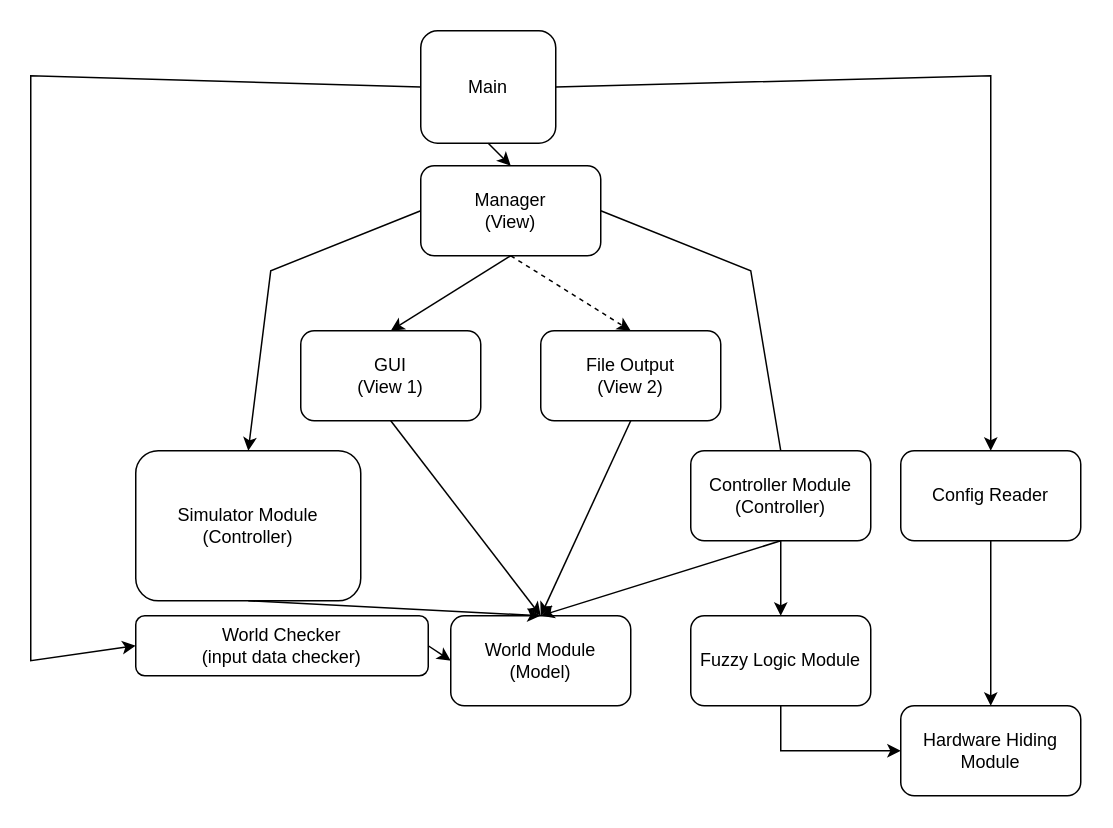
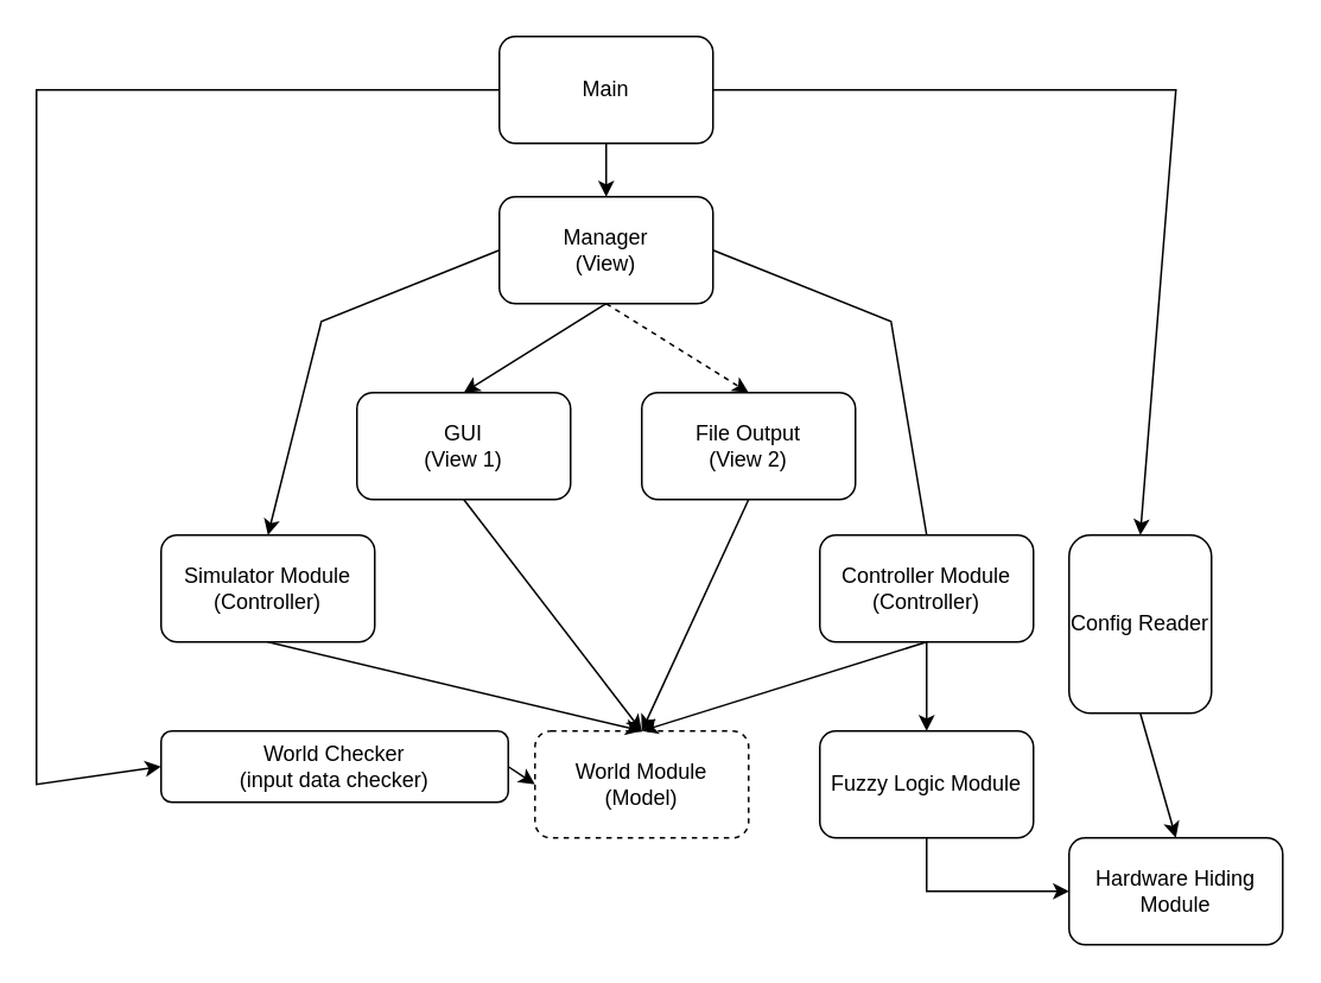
  <mxCell id="0" />
  <mxCell id="1" parent="0" />
- <mxCell id="2" value="Simulator Module&lt;div&gt;(Controller)&lt;/div&gt;" style="rounded=1;whiteSpace=wrap;html=1;" parent="1" vertex="1"><mxGeometry x="90" y="300" width="150" height="100" as="geometry" /></mxCell>
- <mxCell id="3" value="World Module&lt;div&gt;(Model)&lt;/div&gt;" style="rounded=1;whiteSpace=wrap;html=1;" parent="1" vertex="1"><mxGeometry x="300" y="410" width="120" height="60" as="geometry" /></mxCell>
+ <mxCell id="2" value="Simulator Module&lt;div&gt;(Controller)&lt;/div&gt;" style="rounded=1;whiteSpace=wrap;html=1;" parent="1" vertex="1"><mxGeometry x="90" y="300" width="120" height="60" as="geometry" /></mxCell>
+ <mxCell id="3" value="World Module&lt;div&gt;(Model)&lt;/div&gt;" style="rounded=1;whiteSpace=wrap;html=1;dashed=1;" parent="1" vertex="1"><mxGeometry x="300" y="410" width="120" height="60" as="geometry" /></mxCell>
  <mxCell id="4" value="Fuzzy Logic Module" style="rounded=1;whiteSpace=wrap;html=1;" parent="1" vertex="1"><mxGeometry x="460" y="410" width="120" height="60" as="geometry" /></mxCell>
  <mxCell id="5" value="Controller Module&lt;div&gt;(Controller)&lt;/div&gt;" style="rounded=1;whiteSpace=wrap;html=1;" parent="1" vertex="1"><mxGeometry x="460" y="300" width="120" height="60" as="geometry" /></mxCell>
- <mxCell id="6" value="Config Reader" style="rounded=1;whiteSpace=wrap;html=1;" parent="1" vertex="1"><mxGeometry x="600" y="300" width="120" height="60" as="geometry" /></mxCell>
+ <mxCell id="6" value="Config Reader" style="rounded=1;whiteSpace=wrap;html=1;" parent="1" vertex="1"><mxGeometry x="600" y="300" width="80" height="100" as="geometry" /></mxCell>
  <mxCell id="7" value="Hardware Hiding Module" style="rounded=1;whiteSpace=wrap;html=1;" parent="1" vertex="1"><mxGeometry x="600" y="470" width="120" height="60" as="geometry" /></mxCell>
  <mxCell id="8" value="" style="endArrow=classic;html=1;rounded=0;exitX=0.5;exitY=1;exitDx=0;exitDy=0;entryX=0;entryY=0.5;entryDx=0;entryDy=0;" parent="1" source="4" target="7" edge="1"><mxGeometry width="50" height="50" relative="1" as="geometry"><mxPoint x="250" y="540" as="sourcePoint" /><mxPoint x="590" y="500" as="targetPoint" /><Array as="points"><mxPoint x="520" y="500" /></Array></mxGeometry></mxCell>
  <mxCell id="9" value="" style="endArrow=classic;html=1;rounded=0;exitX=0.5;exitY=1;exitDx=0;exitDy=0;entryX=0.5;entryY=0;entryDx=0;entryDy=0;" parent="1" source="5" target="4" edge="1"><mxGeometry width="50" height="50" relative="1" as="geometry"><mxPoint x="300" y="580" as="sourcePoint" /><mxPoint x="350" y="530" as="targetPoint" /></mxGeometry></mxCell>
  <mxCell id="10" value="" style="endArrow=classic;html=1;rounded=0;exitX=0.5;exitY=1;exitDx=0;exitDy=0;entryX=0.5;entryY=0;entryDx=0;entryDy=0;" parent="1" source="2" target="3" edge="1"><mxGeometry width="50" height="50" relative="1" as="geometry"><mxPoint x="210" y="390" as="sourcePoint" /><mxPoint x="260" y="340" as="targetPoint" /></mxGeometry></mxCell>
  <mxCell id="11" value="" style="endArrow=classic;html=1;rounded=0;exitX=0.5;exitY=1;exitDx=0;exitDy=0;entryX=0.5;entryY=0;entryDx=0;entryDy=0;" parent="1" source="5" target="3" edge="1"><mxGeometry width="50" height="50" relative="1" as="geometry"><mxPoint x="130" y="370" as="sourcePoint" /><mxPoint x="370" y="420" as="targetPoint" /></mxGeometry></mxCell>
  <mxCell id="12" value="" style="endArrow=classic;html=1;rounded=0;entryX=0.5;entryY=0;entryDx=0;entryDy=0;exitX=0.5;exitY=1;exitDx=0;exitDy=0;" parent="1" source="6" target="7" edge="1"><mxGeometry width="50" height="50" relative="1" as="geometry"><mxPoint x="190" y="610" as="sourcePoint" /><mxPoint x="240" y="560" as="targetPoint" /></mxGeometry></mxCell>
  <mxCell id="13" value="Manager&lt;div&gt;(View)&lt;/div&gt;" style="rounded=1;whiteSpace=wrap;html=1;" vertex="1" parent="1"><mxGeometry x="280" y="110" width="120" height="60" as="geometry" /></mxCell>
  <mxCell id="14" value="GUI&lt;div&gt;(View 1)&lt;br&gt;&lt;/div&gt;" style="rounded=1;whiteSpace=wrap;html=1;" vertex="1" parent="1"><mxGeometry x="200" y="220" width="120" height="60" as="geometry" /></mxCell>
  <mxCell id="15" value="File Output&lt;div&gt;(View 2)&lt;br&gt;&lt;/div&gt;" style="rounded=1;whiteSpace=wrap;html=1;" vertex="1" parent="1"><mxGeometry x="360" y="220" width="120" height="60" as="geometry" /></mxCell>
  <mxCell id="16" value="" style="endArrow=classic;html=1;rounded=0;exitX=0.5;exitY=1;exitDx=0;exitDy=0;entryX=0.5;entryY=0;entryDx=0;entryDy=0;" edge="1" parent="1" source="14" target="3"><mxGeometry width="50" height="50" relative="1" as="geometry"><mxPoint x="420" y="290" as="sourcePoint" /><mxPoint x="370" y="420" as="targetPoint" /></mxGeometry></mxCell>
  <mxCell id="17" value="" style="endArrow=classic;html=1;rounded=0;exitX=0.5;exitY=1;exitDx=0;exitDy=0;entryX=0.5;entryY=0;entryDx=0;entryDy=0;" edge="1" parent="1" source="15" target="3"><mxGeometry width="50" height="50" relative="1" as="geometry"><mxPoint x="270" y="290" as="sourcePoint" /><mxPoint x="370" y="420" as="targetPoint" /></mxGeometry></mxCell>
  <mxCell id="18" value="World Checker&lt;div&gt;(input data checker)&lt;/div&gt;" style="rounded=1;whiteSpace=wrap;html=1;" vertex="1" parent="1"><mxGeometry x="90" y="410" width="195" height="40" as="geometry" /></mxCell>
  <mxCell id="19" value="" style="endArrow=classic;html=1;rounded=0;exitX=0.5;exitY=1;exitDx=0;exitDy=0;entryX=0.5;entryY=0;entryDx=0;entryDy=0;" edge="1" parent="1" source="13" target="14"><mxGeometry width="50" height="50" relative="1" as="geometry"><mxPoint x="270" y="290" as="sourcePoint" /><mxPoint x="370" y="420" as="targetPoint" /></mxGeometry></mxCell>
  <mxCell id="20" value="" style="endArrow=classic;html=1;rounded=0;exitX=0.5;exitY=1;exitDx=0;exitDy=0;entryX=0.5;entryY=0;entryDx=0;entryDy=0;dashed=1;" edge="1" parent="1" source="13" target="15"><mxGeometry width="50" height="50" relative="1" as="geometry"><mxPoint x="340" y="180" as="sourcePoint" /><mxPoint x="270" y="230" as="targetPoint" /></mxGeometry></mxCell>
- <mxCell id="21" value="Main" style="rounded=1;whiteSpace=wrap;html=1;" vertex="1" parent="1"><mxGeometry x="280" y="20" width="90" height="75" as="geometry" /></mxCell>
+ <mxCell id="21" value="Main" style="rounded=1;whiteSpace=wrap;html=1;" vertex="1" parent="1"><mxGeometry x="280" y="20" width="120" height="60" as="geometry" /></mxCell>
  <mxCell id="22" value="" style="endArrow=classic;html=1;rounded=0;exitX=0.5;exitY=1;exitDx=0;exitDy=0;entryX=0.5;entryY=0;entryDx=0;entryDy=0;" edge="1" parent="1" source="21" target="13"><mxGeometry width="50" height="50" relative="1" as="geometry"><mxPoint x="340" y="180" as="sourcePoint" /><mxPoint x="270" y="230" as="targetPoint" /></mxGeometry></mxCell>
  <mxCell id="23" value="" style="endArrow=classic;html=1;rounded=0;exitX=0;exitY=0.5;exitDx=0;exitDy=0;entryX=0.5;entryY=0;entryDx=0;entryDy=0;" edge="1" parent="1" source="13" target="2"><mxGeometry width="50" height="50" relative="1" as="geometry"><mxPoint x="340" y="180" as="sourcePoint" /><mxPoint x="270" y="230" as="targetPoint" /><Array as="points"><mxPoint x="180" y="180" /></Array></mxGeometry></mxCell>
  <mxCell id="24" value="" style="endArrow=classic;html=1;rounded=0;exitX=1;exitY=0.5;exitDx=0;exitDy=0;entryX=0;entryY=0.5;entryDx=0;entryDy=0;" edge="1" parent="1" source="18" target="3"><mxGeometry width="50" height="50" relative="1" as="geometry"><mxPoint x="160" y="370" as="sourcePoint" /><mxPoint x="370" y="420" as="targetPoint" /></mxGeometry></mxCell>
  <mxCell id="25" value="" style="endArrow=none;html=1;rounded=0;exitX=1;exitY=0.5;exitDx=0;exitDy=0;entryX=0.5;entryY=0;entryDx=0;entryDy=0;" edge="1" parent="1" source="13" target="5"><mxGeometry width="50" height="50" relative="1" as="geometry"><mxPoint x="280" y="150" as="sourcePoint" /><mxPoint x="160" y="310" as="targetPoint" /><Array as="points"><mxPoint x="500" y="180" /></Array></mxGeometry></mxCell>
  <mxCell id="26" value="" style="endArrow=classic;html=1;rounded=0;exitX=0;exitY=0.5;exitDx=0;exitDy=0;entryX=0;entryY=0.5;entryDx=0;entryDy=0;" edge="1" parent="1" source="21" target="18"><mxGeometry width="50" height="50" relative="1" as="geometry"><mxPoint x="290" y="150" as="sourcePoint" /><mxPoint x="160" y="310" as="targetPoint" /><Array as="points"><mxPoint x="20" y="50" /><mxPoint x="20" y="440" /></Array></mxGeometry></mxCell>
  <mxCell id="27" value="" style="endArrow=classic;html=1;rounded=0;exitX=1;exitY=0.5;exitDx=0;exitDy=0;entryX=0.5;entryY=0;entryDx=0;entryDy=0;" edge="1" parent="1" source="21" target="6"><mxGeometry width="50" height="50" relative="1" as="geometry"><mxPoint x="410" y="150" as="sourcePoint" /><mxPoint x="530" y="310" as="targetPoint" /><Array as="points"><mxPoint x="660" y="50" /></Array></mxGeometry></mxCell>
